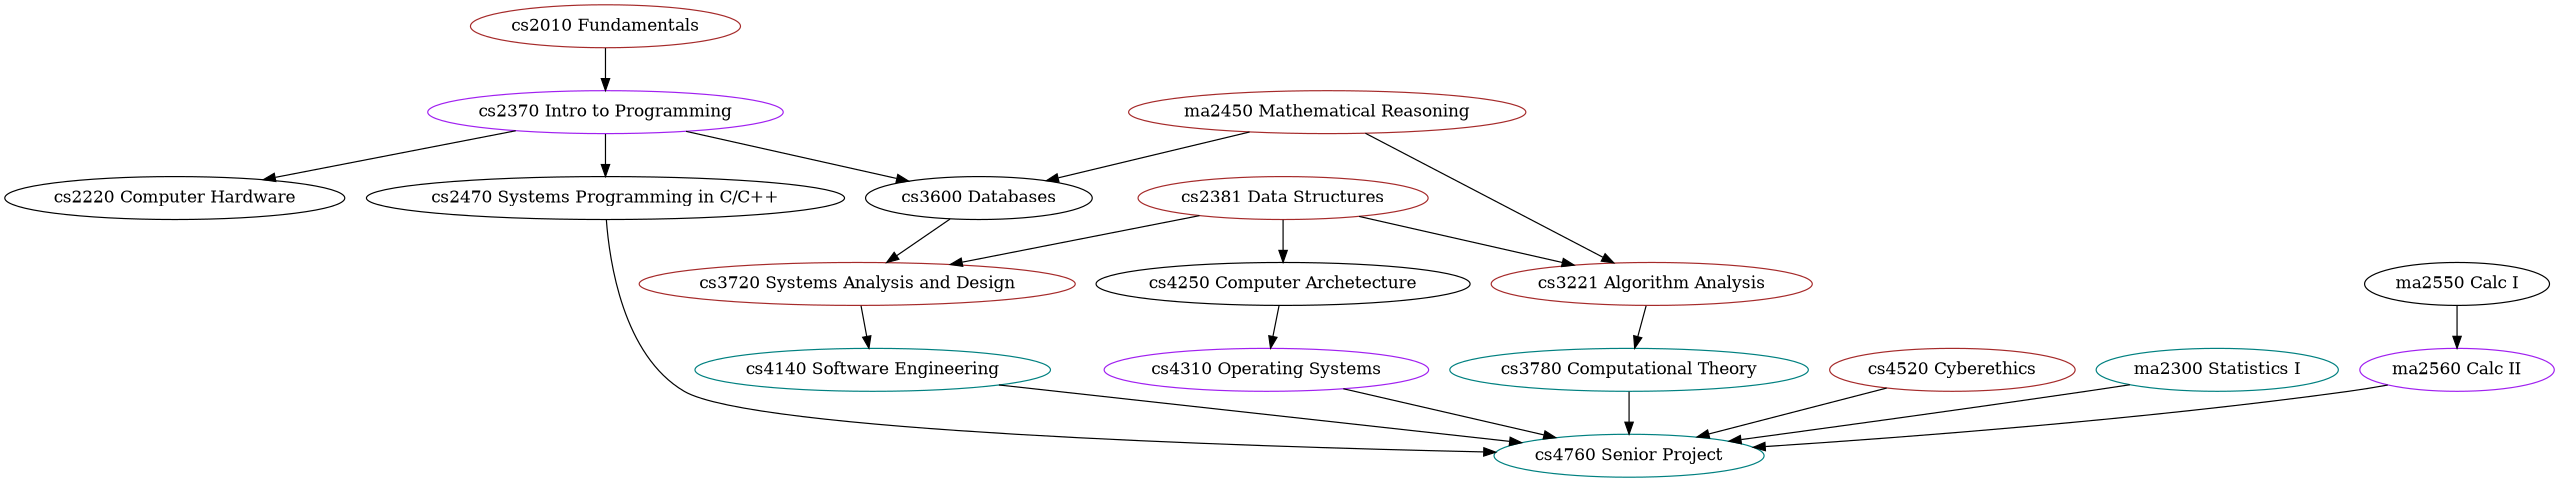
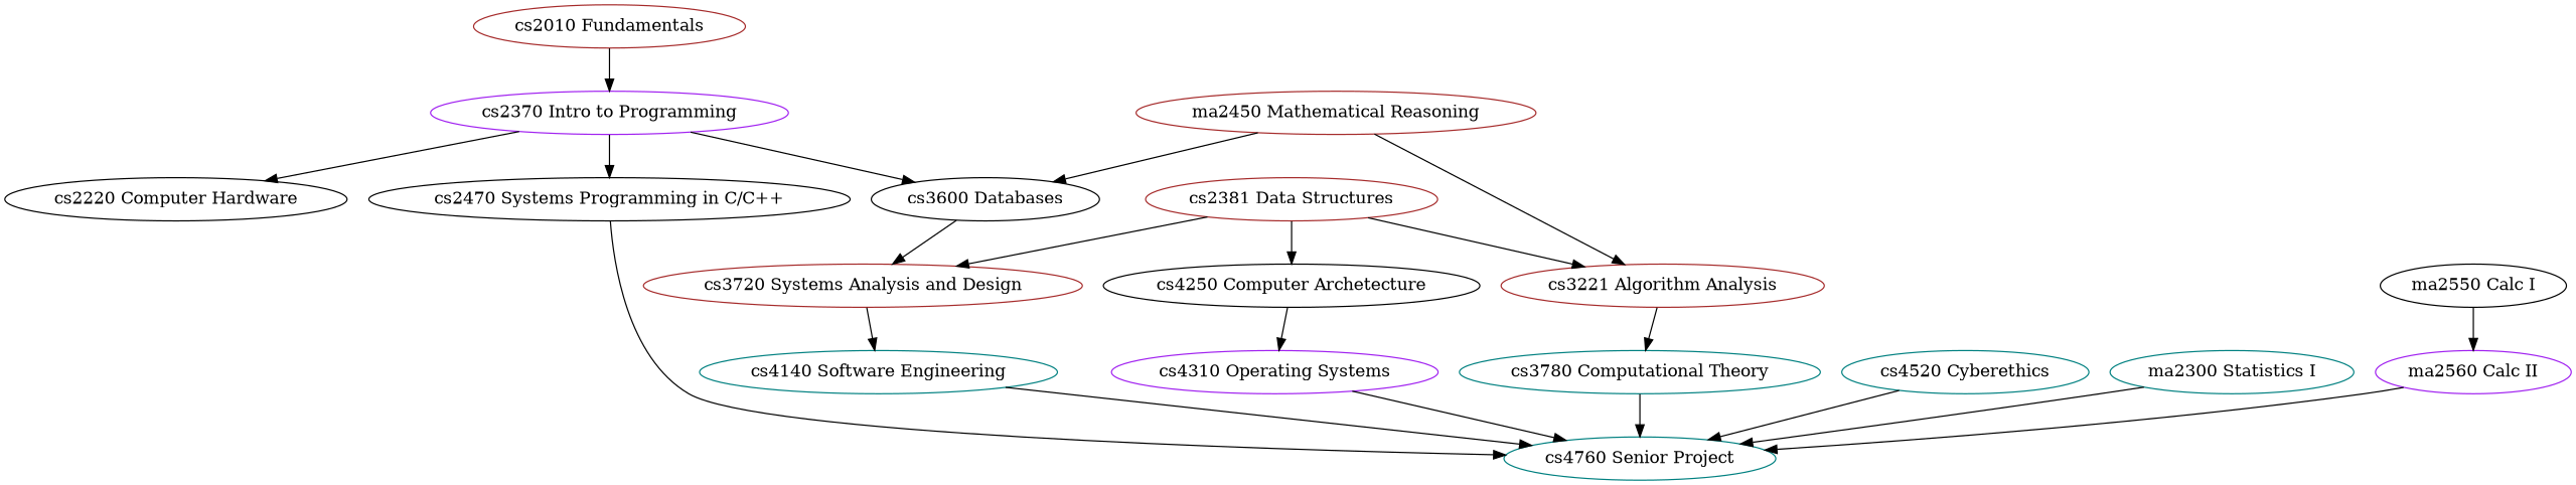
  digraph {
    node [color=brown]
    cs2010 [label="\N Fundamentals"]
    cs2370 [color=purple label="\N Intro to Programming"]
    cs2220 [color=black label="\N Computer Hardware"]
    cs2470 [color=black label="\N Systems Programming in C/C++"]
    cs3600 [color=black label="\N Databases"]
    cs2381 [label="\N Data Structures"]
    cs4250 [color=black label="\N Computer Archetecture"]
    cs3221 [label="\N Algorithm Analysis"]
    cs3720 [label="\N Systems Analysis and Design"]
    cs4760 [color=teal label="\N Senior Project"]
    cs4310 [color=purple label="\N Operating Systems"]
    cs3780 [color=teal label="\N Computational Theory"]
    cs4140 [color=teal label="\N Software Engineering"]
    ma2450 [label="\N Mathematical Reasoning"]
-   cs4520 [label="\N Cyberethics"]
+   cs4520 [color=teal label="\N Cyberethics"]
    ma2300 [color=teal label="\N Statistics I"]
    ma2550 [color=black label="\N Calc I"]
    ma2560 [color=purple label="\N Calc II"]
    cs2010 -> cs2370
    cs2370 -> cs2220
    cs2370 -> cs2470
    cs2370 -> cs3600
    cs2470 -> cs4760
    cs3600 -> cs3720
    cs2381 -> cs4250
    cs2381 -> cs3221
    cs2381 -> cs3720
    cs4250 -> cs4310
    cs3221 -> cs3780
    cs3720 -> cs4140
    cs4310 -> cs4760
    cs3780 -> cs4760
    cs4140 -> cs4760
    ma2450 -> cs3600
    ma2450 -> cs3221
    cs4520 -> cs4760
    ma2300 -> cs4760
    ma2550 -> ma2560
    ma2560 -> cs4760
  }
